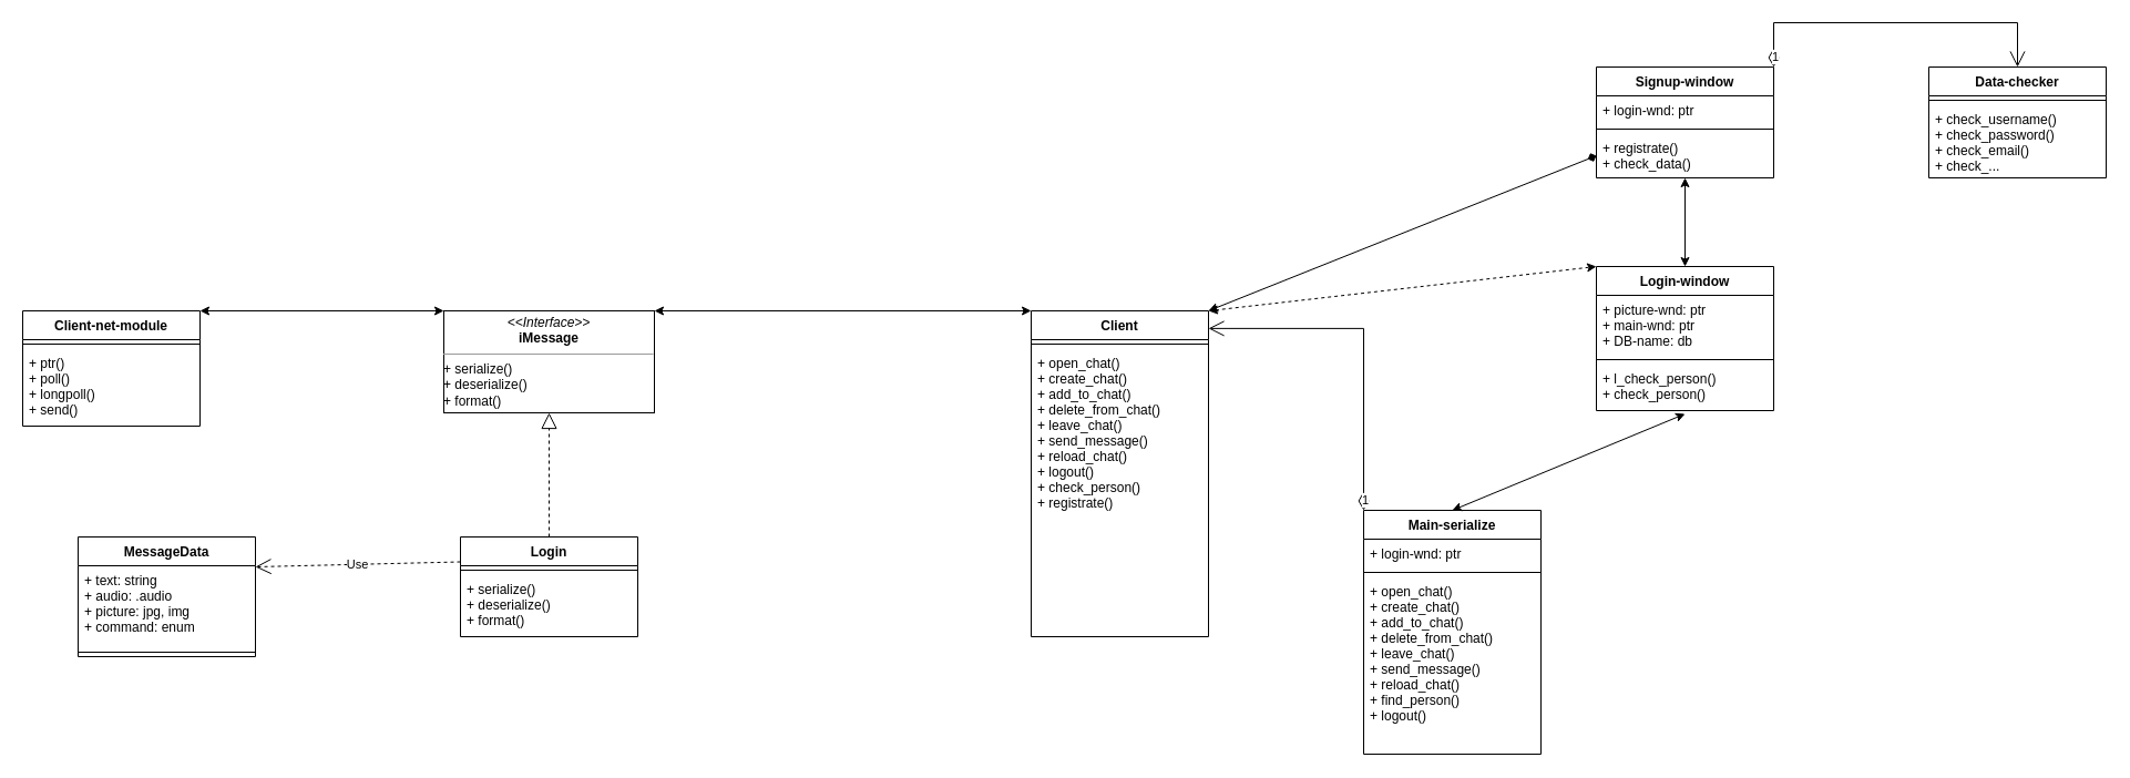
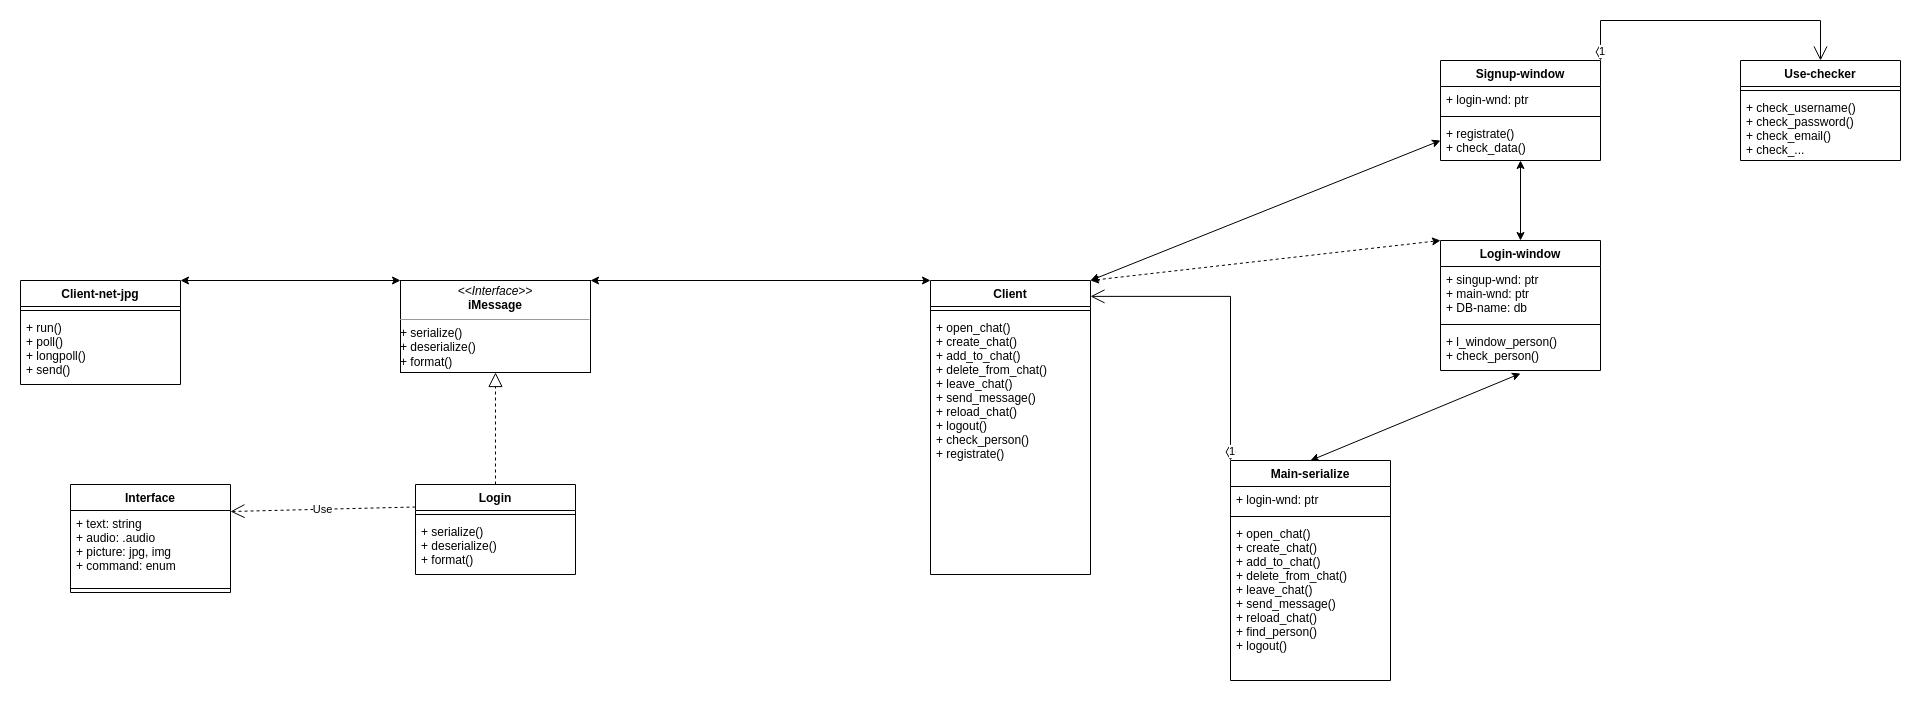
  <mxCell id="0" />
  <mxCell id="1" parent="0" />
- <mxCell id="2" value="Client-net-module" style="swimlane;fontStyle=1;align=center;verticalAlign=top;childLayout=stackLayout;horizontal=1;startSize=26;horizontalStack=0;resizeParent=1;resizeParentMax=0;resizeLast=0;collapsible=1;marginBottom=0;" vertex="1" parent="1"><mxGeometry x="20" y="280" width="160" height="104" as="geometry" /></mxCell>
+ <mxCell id="2" value="Client-net-jpg" style="swimlane;fontStyle=1;align=center;verticalAlign=top;childLayout=stackLayout;horizontal=1;startSize=26;horizontalStack=0;resizeParent=1;resizeParentMax=0;resizeLast=0;collapsible=1;marginBottom=0;" vertex="1" parent="1"><mxGeometry x="20" y="280" width="160" height="104" as="geometry" /></mxCell>
  <mxCell id="3" value="" style="line;strokeWidth=1;fillColor=none;align=left;verticalAlign=middle;spacingTop=-1;spacingLeft=3;spacingRight=3;rotatable=0;labelPosition=right;points=[];portConstraint=eastwest;" vertex="1" parent="2"><mxGeometry y="26" width="160" height="8" as="geometry" /></mxCell>
- <mxCell id="4" value="+ ptr()&#10;+ poll()&#10;+ longpoll()&#10;+ send()" style="text;strokeColor=none;fillColor=none;align=left;verticalAlign=top;spacingLeft=4;spacingRight=4;overflow=hidden;rotatable=0;points=[[0,0.5],[1,0.5]];portConstraint=eastwest;" vertex="1" parent="2"><mxGeometry y="34" width="160" height="70" as="geometry" /></mxCell>
+ <mxCell id="4" value="+ run()&#10;+ poll()&#10;+ longpoll()&#10;+ send()" style="text;strokeColor=none;fillColor=none;align=left;verticalAlign=top;spacingLeft=4;spacingRight=4;overflow=hidden;rotatable=0;points=[[0,0.5],[1,0.5]];portConstraint=eastwest;" vertex="1" parent="2"><mxGeometry y="34" width="160" height="70" as="geometry" /></mxCell>
  <mxCell id="5" value="&lt;p style=&quot;margin: 0px ; margin-top: 4px ; text-align: center&quot;&gt;&lt;i&gt;&amp;lt;&amp;lt;Interface&amp;gt;&amp;gt;&lt;/i&gt;&lt;b&gt;&lt;br&gt;iMessage&lt;/b&gt;&lt;b&gt;&lt;br&gt;&lt;/b&gt;&lt;/p&gt;&lt;hr size=&quot;1&quot;&gt;+ serialize()&lt;br&gt;+ deserialize()&lt;br&gt;+ format()" style="verticalAlign=top;align=left;overflow=fill;fontSize=12;fontFamily=Helvetica;html=1;" vertex="1" parent="1"><mxGeometry x="400" y="280" width="190" height="92" as="geometry" /></mxCell>
  <mxCell id="6" value="" style="endArrow=classic;startArrow=classic;html=1;rounded=0;exitX=1;exitY=0;exitDx=0;exitDy=0;entryX=0;entryY=0;entryDx=0;entryDy=0;" edge="1" parent="1" source="2" target="5"><mxGeometry width="50" height="50" relative="1" as="geometry"><mxPoint x="150" y="375" as="sourcePoint" /><mxPoint x="300" y="300" as="targetPoint" /></mxGeometry></mxCell>
  <mxCell id="7" value="Login-window" style="swimlane;fontStyle=1;align=center;verticalAlign=top;childLayout=stackLayout;horizontal=1;startSize=26;horizontalStack=0;resizeParent=1;resizeParentMax=0;resizeLast=0;collapsible=1;marginBottom=0;" vertex="1" parent="1"><mxGeometry x="1440" y="240" width="160" height="130" as="geometry" /></mxCell>
- <mxCell id="8" value="+ picture-wnd: ptr&#10;+ main-wnd: ptr&#10;+ DB-name: db" style="text;strokeColor=none;fillColor=none;align=left;verticalAlign=top;spacingLeft=4;spacingRight=4;overflow=hidden;rotatable=0;points=[[0,0.5],[1,0.5]];portConstraint=eastwest;" vertex="1" parent="7"><mxGeometry y="26" width="160" height="54" as="geometry" /></mxCell>
+ <mxCell id="8" value="+ singup-wnd: ptr&#10;+ main-wnd: ptr&#10;+ DB-name: db" style="text;strokeColor=none;fillColor=none;align=left;verticalAlign=top;spacingLeft=4;spacingRight=4;overflow=hidden;rotatable=0;points=[[0,0.5],[1,0.5]];portConstraint=eastwest;" vertex="1" parent="7"><mxGeometry y="26" width="160" height="54" as="geometry" /></mxCell>
  <mxCell id="9" value="" style="line;strokeWidth=1;fillColor=none;align=left;verticalAlign=middle;spacingTop=-1;spacingLeft=3;spacingRight=3;rotatable=0;labelPosition=right;points=[];portConstraint=eastwest;" vertex="1" parent="7"><mxGeometry y="80" width="160" height="8" as="geometry" /></mxCell>
- <mxCell id="10" value="+ l_check_person()&#10;+ check_person()" style="text;strokeColor=none;fillColor=none;align=left;verticalAlign=top;spacingLeft=4;spacingRight=4;overflow=hidden;rotatable=0;points=[[0,0.5],[1,0.5]];portConstraint=eastwest;" vertex="1" parent="7"><mxGeometry y="88" width="160" height="42" as="geometry" /></mxCell>
+ <mxCell id="10" value="+ l_window_person()&#10;+ check_person()" style="text;strokeColor=none;fillColor=none;align=left;verticalAlign=top;spacingLeft=4;spacingRight=4;overflow=hidden;rotatable=0;points=[[0,0.5],[1,0.5]];portConstraint=eastwest;" vertex="1" parent="7"><mxGeometry y="88" width="160" height="42" as="geometry" /></mxCell>
  <mxCell id="11" value="Main-serialize" style="swimlane;fontStyle=1;align=center;verticalAlign=top;childLayout=stackLayout;horizontal=1;startSize=26;horizontalStack=0;resizeParent=1;resizeParentMax=0;resizeLast=0;collapsible=1;marginBottom=0;" vertex="1" parent="1"><mxGeometry x="1230" y="460" width="160" height="220" as="geometry" /></mxCell>
  <mxCell id="12" value="+ login-wnd: ptr" style="text;strokeColor=none;fillColor=none;align=left;verticalAlign=top;spacingLeft=4;spacingRight=4;overflow=hidden;rotatable=0;points=[[0,0.5],[1,0.5]];portConstraint=eastwest;" vertex="1" parent="11"><mxGeometry y="26" width="160" height="26" as="geometry" /></mxCell>
  <mxCell id="13" value="" style="line;strokeWidth=1;fillColor=none;align=left;verticalAlign=middle;spacingTop=-1;spacingLeft=3;spacingRight=3;rotatable=0;labelPosition=right;points=[];portConstraint=eastwest;" vertex="1" parent="11"><mxGeometry y="52" width="160" height="8" as="geometry" /></mxCell>
  <mxCell id="14" value="+ open_chat()&#10;+ create_chat()&#10;+ add_to_chat()&#10;+ delete_from_chat()&#10;+ leave_chat()&#10;+ send_message()&#10;+ reload_chat()&#10;+ find_person()&#10;+ logout()&#10;&#10; &#10;" style="text;strokeColor=none;fillColor=none;align=left;verticalAlign=top;spacingLeft=4;spacingRight=4;overflow=hidden;rotatable=0;points=[[0,0.5],[1,0.5]];portConstraint=eastwest;" vertex="1" parent="11"><mxGeometry y="60" width="160" height="160" as="geometry" /></mxCell>
  <mxCell id="15" value="Signup-window" style="swimlane;fontStyle=1;align=center;verticalAlign=top;childLayout=stackLayout;horizontal=1;startSize=26;horizontalStack=0;resizeParent=1;resizeParentMax=0;resizeLast=0;collapsible=1;marginBottom=0;" vertex="1" parent="1"><mxGeometry x="1440" y="60" width="160" height="100" as="geometry" /></mxCell>
  <mxCell id="16" value="+ login-wnd: ptr" style="text;strokeColor=none;fillColor=none;align=left;verticalAlign=top;spacingLeft=4;spacingRight=4;overflow=hidden;rotatable=0;points=[[0,0.5],[1,0.5]];portConstraint=eastwest;" vertex="1" parent="15"><mxGeometry y="26" width="160" height="26" as="geometry" /></mxCell>
  <mxCell id="17" value="" style="line;strokeWidth=1;fillColor=none;align=left;verticalAlign=middle;spacingTop=-1;spacingLeft=3;spacingRight=3;rotatable=0;labelPosition=right;points=[];portConstraint=eastwest;" vertex="1" parent="15"><mxGeometry y="52" width="160" height="8" as="geometry" /></mxCell>
  <mxCell id="18" value="+ registrate()&#10;+ check_data()&#10;" style="text;strokeColor=none;fillColor=none;align=left;verticalAlign=top;spacingLeft=4;spacingRight=4;overflow=hidden;rotatable=0;points=[[0,0.5],[1,0.5]];portConstraint=eastwest;" vertex="1" parent="15"><mxGeometry y="60" width="160" height="40" as="geometry" /></mxCell>
  <mxCell id="19" value="" style="endArrow=classic;startArrow=classic;html=1;rounded=0;exitX=0.5;exitY=1.071;exitDx=0;exitDy=0;entryX=0.5;entryY=0;entryDx=0;entryDy=0;exitPerimeter=0;" edge="1" parent="1" source="10" target="11"><mxGeometry width="50" height="50" relative="1" as="geometry"><mxPoint x="1630" y="400" as="sourcePoint" /><mxPoint x="1680" y="350" as="targetPoint" /></mxGeometry></mxCell>
- <mxCell id="20" value="Data-checker" style="swimlane;fontStyle=1;align=center;verticalAlign=top;childLayout=stackLayout;horizontal=1;startSize=26;horizontalStack=0;resizeParent=1;resizeParentMax=0;resizeLast=0;collapsible=1;marginBottom=0;" vertex="1" parent="1"><mxGeometry x="1740" y="60" width="160" height="100" as="geometry" /></mxCell>
+ <mxCell id="20" value="Use-checker" style="swimlane;fontStyle=1;align=center;verticalAlign=top;childLayout=stackLayout;horizontal=1;startSize=26;horizontalStack=0;resizeParent=1;resizeParentMax=0;resizeLast=0;collapsible=1;marginBottom=0;" vertex="1" parent="1"><mxGeometry x="1740" y="60" width="160" height="100" as="geometry" /></mxCell>
  <mxCell id="21" value="" style="line;strokeWidth=1;fillColor=none;align=left;verticalAlign=middle;spacingTop=-1;spacingLeft=3;spacingRight=3;rotatable=0;labelPosition=right;points=[];portConstraint=eastwest;" vertex="1" parent="20"><mxGeometry y="26" width="160" height="8" as="geometry" /></mxCell>
  <mxCell id="22" value="+ check_username()&#10;+ check_password()&#10;+ check_email()&#10;+ check_..." style="text;strokeColor=none;fillColor=none;align=left;verticalAlign=top;spacingLeft=4;spacingRight=4;overflow=hidden;rotatable=0;points=[[0,0.5],[1,0.5]];portConstraint=eastwest;" vertex="1" parent="20"><mxGeometry y="34" width="160" height="66" as="geometry" /></mxCell>
  <mxCell id="23" value="" style="endArrow=classic;startArrow=classic;html=1;rounded=0;entryX=0.5;entryY=1;entryDx=0;entryDy=0;exitX=0.5;exitY=0;exitDx=0;exitDy=0;entryPerimeter=0;" edge="1" parent="1" source="7" target="18"><mxGeometry width="50" height="50" relative="1" as="geometry"><mxPoint x="1560" y="40" as="sourcePoint" /><mxPoint x="1610" y="-10" as="targetPoint" /></mxGeometry></mxCell>
  <mxCell id="24" value="Client" style="swimlane;fontStyle=1;align=center;verticalAlign=top;childLayout=stackLayout;horizontal=1;startSize=26;horizontalStack=0;resizeParent=1;resizeParentMax=0;resizeLast=0;collapsible=1;marginBottom=0;" vertex="1" parent="1"><mxGeometry x="930" y="280" width="160" height="294" as="geometry" /></mxCell>
  <mxCell id="25" value="" style="line;strokeWidth=1;fillColor=none;align=left;verticalAlign=middle;spacingTop=-1;spacingLeft=3;spacingRight=3;rotatable=0;labelPosition=right;points=[];portConstraint=eastwest;" vertex="1" parent="24"><mxGeometry y="26" width="160" height="8" as="geometry" /></mxCell>
  <mxCell id="26" value="+ open_chat()&#10;+ create_chat()&#10;+ add_to_chat()&#10;+ delete_from_chat()&#10;+ leave_chat()&#10;+ send_message()&#10;+ reload_chat()&#10;+ logout()&#10;+ check_person()&#10;+ registrate()&#10; &#10;&#10;&#10;" style="text;strokeColor=none;fillColor=none;align=left;verticalAlign=top;spacingLeft=4;spacingRight=4;overflow=hidden;rotatable=0;points=[[0,0.5],[1,0.5]];portConstraint=eastwest;" vertex="1" parent="24"><mxGeometry y="34" width="160" height="260" as="geometry" /></mxCell>
  <mxCell id="27" value="" style="endArrow=classic;startArrow=classic;html=1;rounded=0;entryX=0;entryY=0;entryDx=0;entryDy=0;exitX=1;exitY=0;exitDx=0;exitDy=0;dashed=1;" edge="1" parent="1" source="24" target="7"><mxGeometry width="50" height="50" relative="1" as="geometry"><mxPoint x="1290" y="220" as="sourcePoint" /><mxPoint x="1340" y="170" as="targetPoint" /></mxGeometry></mxCell>
- <mxCell id="28" value="" style="endArrow=diamond;startArrow=classic;html=1;rounded=0;entryX=0;entryY=0.5;entryDx=0;entryDy=0;exitX=1;exitY=0;exitDx=0;exitDy=0;" edge="1" parent="1" source="24" target="18"><mxGeometry width="50" height="50" relative="1" as="geometry"><mxPoint x="1430" y="260" as="sourcePoint" /><mxPoint x="1480" y="210" as="targetPoint" /></mxGeometry></mxCell>
+ <mxCell id="28" value="" style="endArrow=classic;startArrow=classic;html=1;rounded=0;entryX=0;entryY=0.5;entryDx=0;entryDy=0;exitX=1;exitY=0;exitDx=0;exitDy=0;" edge="1" parent="1" source="24" target="18"><mxGeometry width="50" height="50" relative="1" as="geometry"><mxPoint x="1430" y="260" as="sourcePoint" /><mxPoint x="1480" y="210" as="targetPoint" /></mxGeometry></mxCell>
  <mxCell id="29" value="1" style="endArrow=open;html=1;endSize=12;startArrow=diamondThin;startSize=14;startFill=0;edgeStyle=orthogonalEdgeStyle;align=left;verticalAlign=bottom;rounded=0;entryX=1;entryY=0.054;entryDx=0;entryDy=0;exitX=0;exitY=0;exitDx=0;exitDy=0;entryPerimeter=0;" edge="1" parent="1" source="11" target="24"><mxGeometry x="-1" y="3" relative="1" as="geometry"><mxPoint x="1360" y="470" as="sourcePoint" /><mxPoint x="1520" y="470" as="targetPoint" /></mxGeometry></mxCell>
  <mxCell id="30" value="" style="endArrow=classic;startArrow=classic;html=1;rounded=0;exitX=1;exitY=0;exitDx=0;exitDy=0;entryX=0;entryY=0;entryDx=0;entryDy=0;" edge="1" parent="1" source="5" target="24"><mxGeometry width="50" height="50" relative="1" as="geometry"><mxPoint x="720" y="340" as="sourcePoint" /><mxPoint x="770" y="290" as="targetPoint" /></mxGeometry></mxCell>
  <mxCell id="31" value="1" style="endArrow=open;html=1;endSize=12;startArrow=diamondThin;startSize=14;startFill=0;edgeStyle=orthogonalEdgeStyle;align=left;verticalAlign=bottom;rounded=0;exitX=1;exitY=0;exitDx=0;exitDy=0;entryX=0.5;entryY=0;entryDx=0;entryDy=0;" edge="1" parent="1" source="15" target="20"><mxGeometry x="-1" y="3" relative="1" as="geometry"><mxPoint x="1610" y="10" as="sourcePoint" /><mxPoint x="1770" y="10" as="targetPoint" /><Array as="points"><mxPoint x="1600" y="20" /><mxPoint x="1820" y="20" /></Array></mxGeometry></mxCell>
  <mxCell id="32" value="Login" style="swimlane;fontStyle=1;align=center;verticalAlign=top;childLayout=stackLayout;horizontal=1;startSize=26;horizontalStack=0;resizeParent=1;resizeParentMax=0;resizeLast=0;collapsible=1;marginBottom=0;" vertex="1" parent="1"><mxGeometry x="415" y="484" width="160" height="90" as="geometry" /></mxCell>
  <mxCell id="33" value="" style="line;strokeWidth=1;fillColor=none;align=left;verticalAlign=middle;spacingTop=-1;spacingLeft=3;spacingRight=3;rotatable=0;labelPosition=right;points=[];portConstraint=eastwest;" vertex="1" parent="32"><mxGeometry y="26" width="160" height="8" as="geometry" /></mxCell>
  <mxCell id="34" value="+ serialize()&#10;+ deserialize()&#10;+ format()" style="text;strokeColor=none;fillColor=none;align=left;verticalAlign=top;spacingLeft=4;spacingRight=4;overflow=hidden;rotatable=0;points=[[0,0.5],[1,0.5]];portConstraint=eastwest;" vertex="1" parent="32"><mxGeometry y="34" width="160" height="56" as="geometry" /></mxCell>
  <mxCell id="35" value="" style="endArrow=block;dashed=1;endFill=0;endSize=12;html=1;rounded=0;entryX=0.5;entryY=1;entryDx=0;entryDy=0;exitX=0.5;exitY=0;exitDx=0;exitDy=0;" edge="1" parent="1" source="32" target="5"><mxGeometry width="160" relative="1" as="geometry"><mxPoint x="430" y="430" as="sourcePoint" /><mxPoint x="590" y="430" as="targetPoint" /></mxGeometry></mxCell>
  <mxCell id="36" value="Use" style="endArrow=open;endSize=12;dashed=1;html=1;rounded=0;exitX=0;exitY=0.25;exitDx=0;exitDy=0;entryX=1;entryY=0.25;entryDx=0;entryDy=0;" edge="1" parent="1" source="32" target="37"><mxGeometry width="160" relative="1" as="geometry"><mxPoint x="270" y="529" as="sourcePoint" /><mxPoint x="270" y="520" as="targetPoint" /></mxGeometry></mxCell>
- <mxCell id="37" value="MessageData" style="swimlane;fontStyle=1;align=center;verticalAlign=top;childLayout=stackLayout;horizontal=1;startSize=26;horizontalStack=0;resizeParent=1;resizeParentMax=0;resizeLast=0;collapsible=1;marginBottom=0;" vertex="1" parent="1"><mxGeometry x="70" y="484" width="160" height="108" as="geometry" /></mxCell>
+ <mxCell id="37" value="Interface" style="swimlane;fontStyle=1;align=center;verticalAlign=top;childLayout=stackLayout;horizontal=1;startSize=26;horizontalStack=0;resizeParent=1;resizeParentMax=0;resizeLast=0;collapsible=1;marginBottom=0;" vertex="1" parent="1"><mxGeometry x="70" y="484" width="160" height="108" as="geometry" /></mxCell>
  <mxCell id="38" value="+ text: string&#10;+ audio: .audio&#10;+ picture: jpg, img&#10;+ command: enum&#10;" style="text;strokeColor=none;fillColor=none;align=left;verticalAlign=top;spacingLeft=4;spacingRight=4;overflow=hidden;rotatable=0;points=[[0,0.5],[1,0.5]];portConstraint=eastwest;" vertex="1" parent="37"><mxGeometry y="26" width="160" height="74" as="geometry" /></mxCell>
  <mxCell id="39" value="" style="line;strokeWidth=1;fillColor=none;align=left;verticalAlign=middle;spacingTop=-1;spacingLeft=3;spacingRight=3;rotatable=0;labelPosition=right;points=[];portConstraint=eastwest;" vertex="1" parent="37"><mxGeometry y="100" width="160" height="8" as="geometry" /></mxCell>
